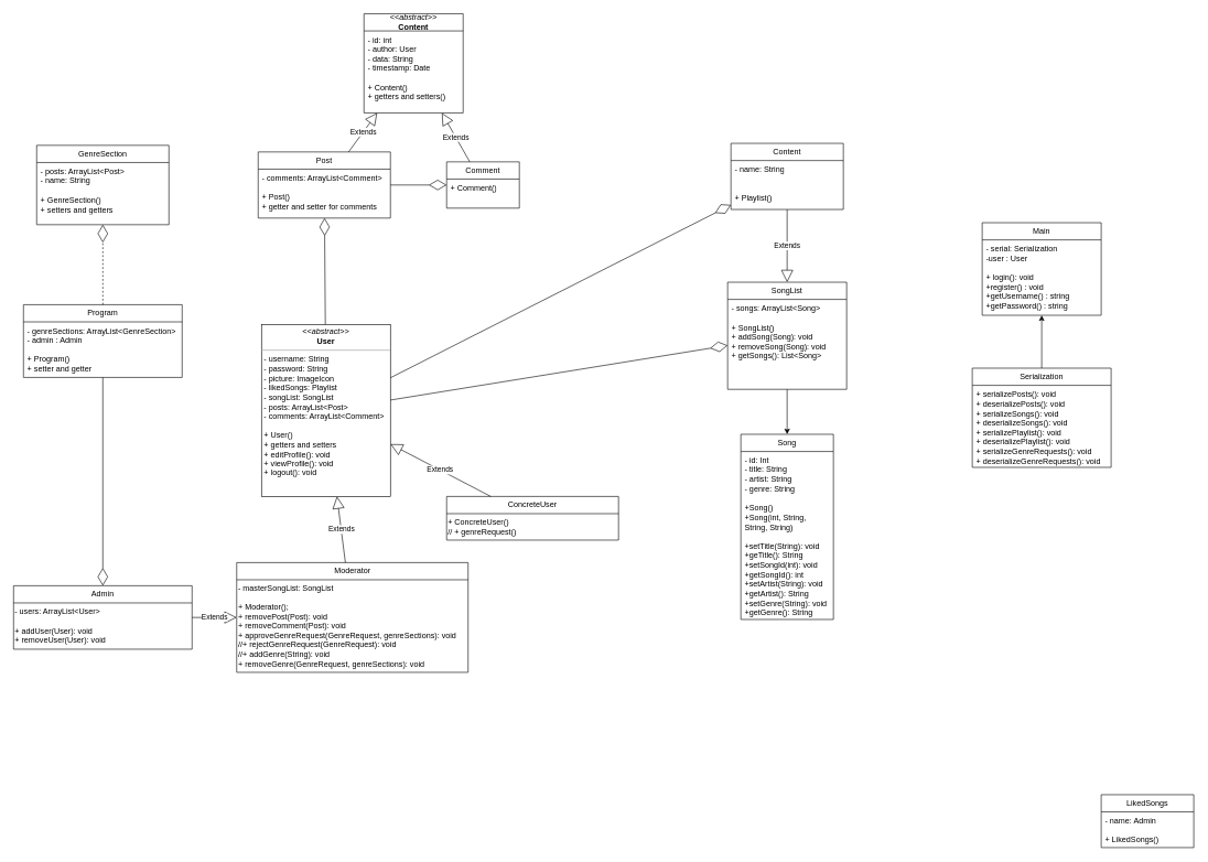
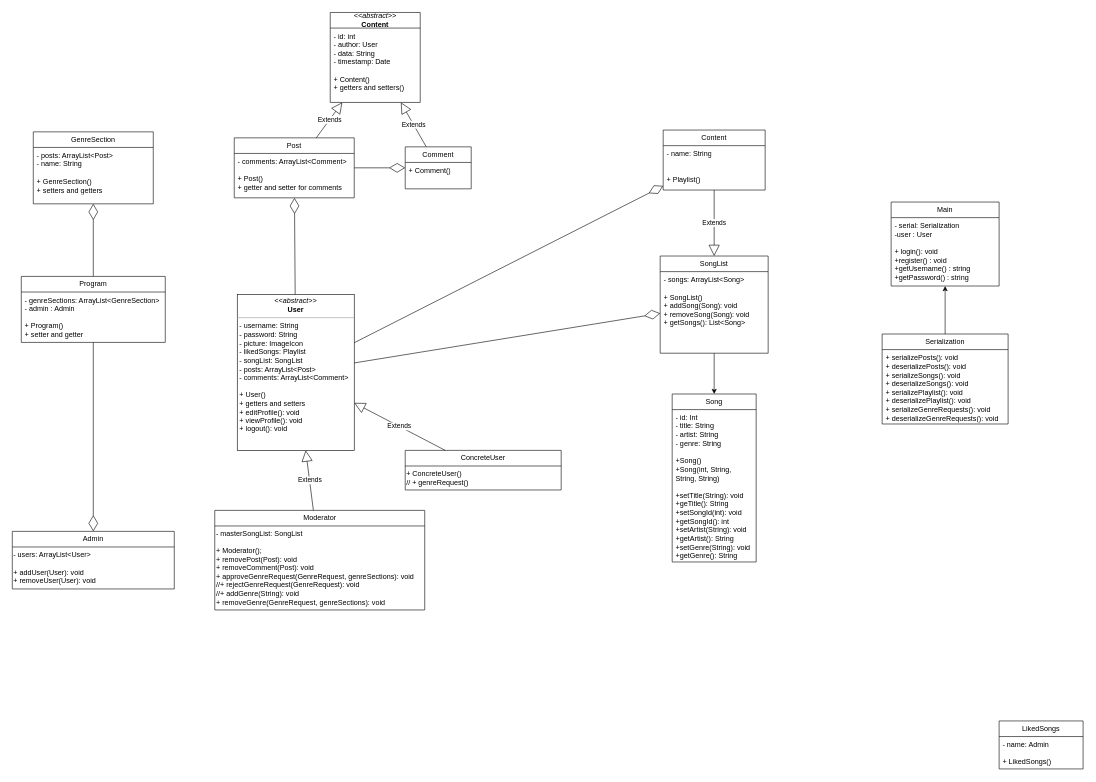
  <mxCell id="0" />
  <mxCell id="1" parent="0" />
  <mxCell id="2" value="&lt;p style=&quot;margin:0px;margin-top:4px;text-align:center;&quot;&gt;&lt;i&gt;&amp;lt;&amp;lt;abstract&amp;gt;&amp;gt;&lt;/i&gt;&lt;br&gt;&lt;b&gt;User&lt;/b&gt;&lt;/p&gt;&lt;hr size=&quot;1&quot;&gt;&lt;p style=&quot;margin:0px;margin-left:4px;&quot;&gt;&lt;span style=&quot;background-color: initial;&quot;&gt;- username: String&lt;/span&gt;&lt;/p&gt;&lt;p style=&quot;margin:0px;margin-left:4px;&quot;&gt;- password: String&lt;/p&gt;&lt;p style=&quot;margin:0px;margin-left:4px;&quot;&gt;- picture: ImageIcon&lt;/p&gt;&lt;p style=&quot;margin:0px;margin-left:4px;&quot;&gt;- likedSongs: Playlist&lt;/p&gt;&lt;p style=&quot;margin:0px;margin-left:4px;&quot;&gt;- songList: SongList&lt;/p&gt;&lt;p style=&quot;margin:0px;margin-left:4px;&quot;&gt;- posts: ArrayList&amp;lt;Post&amp;gt;&lt;/p&gt;&lt;p style=&quot;margin:0px;margin-left:4px;&quot;&gt;- comments: ArrayList&amp;lt;Comment&amp;gt;&lt;/p&gt;&lt;p style=&quot;margin:0px;margin-left:4px;&quot;&gt;&lt;br&gt;&lt;/p&gt;&lt;p style=&quot;margin:0px;margin-left:4px;&quot;&gt;+ User()&lt;/p&gt;&lt;p style=&quot;margin:0px;margin-left:4px;&quot;&gt;+ getters and setters&lt;/p&gt;&lt;p style=&quot;margin:0px;margin-left:4px;&quot;&gt;+ editProfile(): void&lt;br&gt;+ viewProfile(): void&lt;br&gt;&lt;/p&gt;&lt;p style=&quot;margin:0px;margin-left:4px;&quot;&gt;+ logout(): void&lt;/p&gt;&lt;p style=&quot;margin:0px;margin-left:4px;&quot;&gt;&lt;br&gt;&lt;/p&gt;" style="verticalAlign=top;align=left;overflow=fill;fontSize=12;fontFamily=Helvetica;html=1;whiteSpace=wrap;" parent="1" vertex="1"><mxGeometry x="395" y="490" width="195" height="260" as="geometry" /></mxCell>
  <mxCell id="3" value="Admin" style="swimlane;fontStyle=0;childLayout=stackLayout;horizontal=1;startSize=26;fillColor=none;horizontalStack=0;resizeParent=1;resizeParentMax=0;resizeLast=0;collapsible=1;marginBottom=0;whiteSpace=wrap;html=1;" parent="1" vertex="1"><mxGeometry x="20" y="885" width="270" height="96" as="geometry" /></mxCell>
  <mxCell id="4" value="- users: ArrayList&amp;lt;User&amp;gt;&lt;br&gt;&lt;br&gt;+ addUser(User): void&lt;br&gt;+ removeUser(User): void" style="text;html=1;align=left;verticalAlign=middle;resizable=0;points=[];autosize=1;strokeColor=none;fillColor=none;" parent="3" vertex="1"><mxGeometry y="26" width="270" height="70" as="geometry" /></mxCell>
  <mxCell id="5" value="Moderator" style="swimlane;fontStyle=0;childLayout=stackLayout;horizontal=1;startSize=26;fillColor=none;horizontalStack=0;resizeParent=1;resizeParentMax=0;resizeLast=0;collapsible=1;marginBottom=0;whiteSpace=wrap;html=1;" parent="1" vertex="1"><mxGeometry x="357.5" y="850" width="350" height="166" as="geometry" /></mxCell>
  <mxCell id="6" value="&lt;span style=&quot;background-color: initial;&quot;&gt;- masterSongList: SongList&lt;br&gt;&lt;br&gt;+ Moderator();&lt;br&gt;+ removePost(Post): void&lt;/span&gt;&lt;br&gt;&lt;div&gt;+ removeComment(Post): void&lt;/div&gt;&lt;div&gt;+ approveGenreRequest(GenreRequest, genreSections): void&lt;/div&gt;&lt;div&gt;//+ rejectGenreRequest(GenreRequest): void&lt;/div&gt;&lt;div&gt;//+ addGenre(String): void&lt;/div&gt;&lt;div&gt;+ removeGenre(GenreRequest, genreSections): void&lt;/div&gt;" style="text;html=1;align=left;verticalAlign=middle;resizable=0;points=[];autosize=1;strokeColor=none;fillColor=none;" parent="5" vertex="1"><mxGeometry y="26" width="350" height="140" as="geometry" /></mxCell>
  <mxCell id="7" style="edgeStyle=orthogonalEdgeStyle;rounded=0;orthogonalLoop=1;jettySize=auto;html=1;" parent="1" source="8" target="10" edge="1"><mxGeometry relative="1" as="geometry" /></mxCell>
  <mxCell id="8" value="Serialization" style="swimlane;fontStyle=0;childLayout=stackLayout;horizontal=1;startSize=26;fillColor=none;horizontalStack=0;resizeParent=1;resizeParentMax=0;resizeLast=0;collapsible=1;marginBottom=0;whiteSpace=wrap;html=1;" parent="1" vertex="1"><mxGeometry x="1470" y="556" width="210" height="150" as="geometry" /></mxCell>
  <mxCell id="9" value="&lt;div&gt;+ serializePosts(): void&lt;/div&gt;&lt;div&gt;+ deserializePosts(): void&lt;/div&gt;&lt;div&gt;+ serializeSongs(): void&lt;/div&gt;&lt;div&gt;+ deserializeSongs(): void&lt;/div&gt;&lt;div&gt;+ serializePlaylist(): void&lt;/div&gt;&lt;div&gt;+ deserializePlaylist(): void&lt;/div&gt;&lt;div&gt;+ serializeGenreRequests(): void&lt;/div&gt;&lt;div&gt;+ deserializeGenreRequests(): void&lt;/div&gt;" style="text;strokeColor=none;fillColor=none;align=left;verticalAlign=top;spacingLeft=4;spacingRight=4;overflow=hidden;rotatable=0;points=[[0,0.5],[1,0.5]];portConstraint=eastwest;whiteSpace=wrap;html=1;" parent="8" vertex="1"><mxGeometry y="26" width="210" height="124" as="geometry" /></mxCell>
  <mxCell id="10" value="Main" style="swimlane;fontStyle=0;childLayout=stackLayout;horizontal=1;startSize=26;fillColor=none;horizontalStack=0;resizeParent=1;resizeParentMax=0;resizeLast=0;collapsible=1;marginBottom=0;whiteSpace=wrap;html=1;" parent="1" vertex="1"><mxGeometry x="1485" y="336" width="180" height="140" as="geometry" /></mxCell>
  <mxCell id="11" value="- serial: Serialization&lt;br&gt;-user : User&lt;br&gt;&lt;br&gt;+ login(): void&lt;br&gt;+register() : void&lt;br&gt;+getUsername() : string&lt;br&gt;+getPassword() : string" style="text;strokeColor=none;fillColor=none;align=left;verticalAlign=top;spacingLeft=4;spacingRight=4;overflow=hidden;rotatable=0;points=[[0,0.5],[1,0.5]];portConstraint=eastwest;whiteSpace=wrap;html=1;" parent="10" vertex="1"><mxGeometry y="26" width="180" height="114" as="geometry" /></mxCell>
  <mxCell id="12" style="edgeStyle=orthogonalEdgeStyle;rounded=0;orthogonalLoop=1;jettySize=auto;html=1;" parent="1" source="26" target="13" edge="1"><mxGeometry relative="1" as="geometry"><mxPoint x="1400" y="487" as="sourcePoint" /><mxPoint x="2050" y="616" as="targetPoint" /></mxGeometry></mxCell>
  <mxCell id="13" value="Song" style="swimlane;fontStyle=0;childLayout=stackLayout;horizontal=1;startSize=26;fillColor=none;horizontalStack=0;resizeParent=1;resizeParentMax=0;resizeLast=0;collapsible=1;marginBottom=0;whiteSpace=wrap;html=1;" parent="1" vertex="1"><mxGeometry x="1120" y="656" width="140" height="280" as="geometry" /></mxCell>
  <mxCell id="14" value="- id: Int&lt;br&gt;- title: String&lt;br style=&quot;border-color: var(--border-color); text-align: center;&quot;&gt;- artist: String&lt;br style=&quot;border-color: var(--border-color); text-align: center;&quot;&gt;- genre: String&lt;br style=&quot;border-color: var(--border-color); text-align: center;&quot;&gt;&lt;br style=&quot;border-color: var(--border-color); text-align: center;&quot;&gt;&lt;span style=&quot;text-align: center;&quot;&gt;+Song()&lt;/span&gt;&lt;br style=&quot;border-color: var(--border-color); text-align: center;&quot;&gt;&lt;span style=&quot;text-align: center;&quot;&gt;+Song(int, String, String, String)&lt;/span&gt;&lt;br style=&quot;border-color: var(--border-color); text-align: center;&quot;&gt;&lt;br style=&quot;border-color: var(--border-color); text-align: center;&quot;&gt;&lt;span style=&quot;text-align: center;&quot;&gt;+setTitle(String): void&lt;/span&gt;&lt;br style=&quot;border-color: var(--border-color); text-align: center;&quot;&gt;&lt;span style=&quot;text-align: center;&quot;&gt;+geTitle(): String&lt;/span&gt;&lt;br style=&quot;border-color: var(--border-color); text-align: center;&quot;&gt;&lt;span style=&quot;text-align: center;&quot;&gt;+setSongId(int): void&lt;/span&gt;&lt;br style=&quot;border-color: var(--border-color); text-align: center;&quot;&gt;&lt;span style=&quot;text-align: center;&quot;&gt;+getSongId(): int&lt;/span&gt;&lt;br style=&quot;border-color: var(--border-color); text-align: center;&quot;&gt;&lt;span style=&quot;text-align: center;&quot;&gt;+setArtist(String): void&lt;/span&gt;&lt;br style=&quot;border-color: var(--border-color); text-align: center;&quot;&gt;+getArtist(): String&lt;br&gt;&lt;span style=&quot;border-color: var(--border-color); text-align: center;&quot;&gt;+setGenre(String): void&lt;/span&gt;&lt;br style=&quot;border-color: var(--border-color); text-align: center;&quot;&gt;&lt;span style=&quot;border-color: var(--border-color); text-align: center;&quot;&gt;+getGenre(): String&lt;/span&gt;&lt;span style=&quot;text-align: center;&quot;&gt;&lt;br&gt;&lt;/span&gt;" style="text;strokeColor=none;fillColor=none;align=left;verticalAlign=top;spacingLeft=4;spacingRight=4;overflow=hidden;rotatable=0;points=[[0,0.5],[1,0.5]];portConstraint=eastwest;whiteSpace=wrap;html=1;" parent="13" vertex="1"><mxGeometry y="26" width="140" height="254" as="geometry" /></mxCell>
  <mxCell id="15" value="Post" style="swimlane;fontStyle=0;childLayout=stackLayout;horizontal=1;startSize=26;fillColor=none;horizontalStack=0;resizeParent=1;resizeParentMax=0;resizeLast=0;collapsible=1;marginBottom=0;whiteSpace=wrap;html=1;" parent="1" vertex="1"><mxGeometry x="390" y="229" width="200" height="100" as="geometry" /></mxCell>
  <mxCell id="16" value="- comments: ArrayList&amp;lt;Comment&amp;gt;&lt;br style=&quot;border-color: var(--border-color); text-align: center;&quot;&gt;&lt;br&gt;+ Post()&lt;br&gt;&lt;span style=&quot;text-align: center;&quot;&gt;+ getter and setter for comments&lt;br&gt;&lt;/span&gt;" style="text;strokeColor=none;fillColor=none;align=left;verticalAlign=top;spacingLeft=4;spacingRight=4;overflow=hidden;rotatable=0;points=[[0,0.5],[1,0.5]];portConstraint=eastwest;whiteSpace=wrap;html=1;" parent="15" vertex="1"><mxGeometry y="26" width="200" height="74" as="geometry" /></mxCell>
  <mxCell id="17" value="Comment" style="swimlane;fontStyle=0;childLayout=stackLayout;horizontal=1;startSize=26;fillColor=none;horizontalStack=0;resizeParent=1;resizeParentMax=0;resizeLast=0;collapsible=1;marginBottom=0;whiteSpace=wrap;html=1;" parent="1" vertex="1"><mxGeometry x="675" y="244" width="110" height="70" as="geometry" /></mxCell>
  <mxCell id="18" value="&lt;div&gt;&lt;span style=&quot;background-color: initial;&quot;&gt;+ Comment()&lt;/span&gt;&lt;br&gt;&lt;/div&gt;&lt;div&gt;&lt;br&gt;&lt;/div&gt;" style="text;strokeColor=none;fillColor=none;align=left;verticalAlign=top;spacingLeft=4;spacingRight=4;overflow=hidden;rotatable=0;points=[[0,0.5],[1,0.5]];portConstraint=eastwest;whiteSpace=wrap;html=1;" parent="17" vertex="1"><mxGeometry y="26" width="110" height="44" as="geometry" /></mxCell>
  <mxCell id="19" value="Content" style="swimlane;fontStyle=0;childLayout=stackLayout;horizontal=1;startSize=26;fillColor=none;horizontalStack=0;resizeParent=1;resizeParentMax=0;resizeLast=0;collapsible=1;marginBottom=0;whiteSpace=wrap;html=1;" parent="1" vertex="1"><mxGeometry x="1105" y="216" width="170" height="100" as="geometry" /></mxCell>
  <mxCell id="20" value="&lt;div&gt;&lt;span style=&quot;background-color: initial;&quot;&gt;- name: String&lt;/span&gt;&lt;br&gt;&lt;/div&gt;&lt;div&gt;&lt;br&gt;&lt;/div&gt;&lt;div&gt;&lt;br&gt;&lt;/div&gt;&lt;div&gt;+ Playlist()&lt;/div&gt;&lt;div&gt;&lt;br&gt;&lt;/div&gt;" style="text;strokeColor=none;fillColor=none;align=left;verticalAlign=top;spacingLeft=4;spacingRight=4;overflow=hidden;rotatable=0;points=[[0,0.5],[1,0.5]];portConstraint=eastwest;whiteSpace=wrap;html=1;" parent="19" vertex="1"><mxGeometry y="26" width="170" height="74" as="geometry" /></mxCell>
  <mxCell id="21" value="Extends" style="endArrow=block;endSize=16;endFill=0;html=1;rounded=0;" parent="1" source="19" target="26" edge="1"><mxGeometry width="160" relative="1" as="geometry"><mxPoint x="1950" y="126" as="sourcePoint" /><mxPoint x="2110" y="126" as="targetPoint" /></mxGeometry></mxCell>
  <mxCell id="22" value="LikedSongs" style="swimlane;fontStyle=0;childLayout=stackLayout;horizontal=1;startSize=26;fillColor=none;horizontalStack=0;resizeParent=1;resizeParentMax=0;resizeLast=0;collapsible=1;marginBottom=0;whiteSpace=wrap;html=1;" parent="1" vertex="1"><mxGeometry x="1665" y="1201" width="140" height="80" as="geometry" /></mxCell>
  <mxCell id="23" value="&lt;div&gt;- name: Admin&lt;/div&gt;&lt;div&gt;&lt;br&gt;&lt;/div&gt;&lt;div&gt;+ LikedSongs()&lt;/div&gt;" style="text;strokeColor=none;fillColor=none;align=left;verticalAlign=top;spacingLeft=4;spacingRight=4;overflow=hidden;rotatable=0;points=[[0,0.5],[1,0.5]];portConstraint=eastwest;whiteSpace=wrap;html=1;" parent="22" vertex="1"><mxGeometry y="26" width="140" height="54" as="geometry" /></mxCell>
  <mxCell id="24" value="&lt;i&gt;&amp;lt;&amp;lt;abstract&amp;gt;&amp;gt;&lt;/i&gt;&lt;br&gt;&lt;b&gt;Content&lt;/b&gt;" style="swimlane;fontStyle=0;childLayout=stackLayout;horizontal=1;startSize=26;fillColor=none;horizontalStack=0;resizeParent=1;resizeParentMax=0;resizeLast=0;collapsible=1;marginBottom=0;whiteSpace=wrap;html=1;" parent="1" vertex="1"><mxGeometry x="550" y="20" width="150" height="150" as="geometry" /></mxCell>
  <mxCell id="25" value="&lt;div&gt;- id: int&lt;/div&gt;&lt;div&gt;- author: User&lt;/div&gt;&lt;div&gt;- data: String&lt;/div&gt;&lt;div&gt;- timestamp: Date&lt;/div&gt;&lt;div&gt;&lt;br&gt;&lt;/div&gt;&lt;div&gt;+ Content()&lt;/div&gt;&lt;div&gt;+ getters and setters()&lt;br&gt;&lt;/div&gt;" style="text;strokeColor=none;fillColor=none;align=left;verticalAlign=top;spacingLeft=4;spacingRight=4;overflow=hidden;rotatable=0;points=[[0,0.5],[1,0.5]];portConstraint=eastwest;whiteSpace=wrap;html=1;" parent="24" vertex="1"><mxGeometry y="26" width="150" height="124" as="geometry" /></mxCell>
  <mxCell id="26" value="SongList" style="swimlane;fontStyle=0;childLayout=stackLayout;horizontal=1;startSize=26;fillColor=none;horizontalStack=0;resizeParent=1;resizeParentMax=0;resizeLast=0;collapsible=1;marginBottom=0;whiteSpace=wrap;html=1;" parent="1" vertex="1"><mxGeometry x="1100" y="426" width="180" height="162" as="geometry" /></mxCell>
  <mxCell id="27" value="&lt;span style=&quot;text-align: center;&quot;&gt;- songs: ArrayList&amp;lt;Song&amp;gt;&lt;br&gt;&lt;br&gt;+ SongList()&lt;br&gt;+ addSong(Song): void&lt;br&gt;+ removeSong(Song): void&lt;br&gt;+ getSongs(): List&amp;lt;Song&amp;gt;&lt;br&gt;&lt;/span&gt;" style="text;strokeColor=none;fillColor=none;align=left;verticalAlign=top;spacingLeft=4;spacingRight=4;overflow=hidden;rotatable=0;points=[[0,0.5],[1,0.5]];portConstraint=eastwest;whiteSpace=wrap;html=1;" parent="26" vertex="1"><mxGeometry y="26" width="180" height="136" as="geometry" /></mxCell>
  <mxCell id="28" value="Extends" style="endArrow=block;endSize=16;endFill=0;html=1;rounded=0;" parent="1" source="17" target="24" edge="1"><mxGeometry width="160" relative="1" as="geometry"><mxPoint x="380.002" y="-60" as="sourcePoint" /><mxPoint x="421.081" y="50" as="targetPoint" /></mxGeometry></mxCell>
  <mxCell id="29" value="Extends" style="endArrow=block;endSize=16;endFill=0;html=1;rounded=0;" parent="1" source="15" target="24" edge="1"><mxGeometry width="160" relative="1" as="geometry"><mxPoint x="390.002" y="-50" as="sourcePoint" /><mxPoint x="431.081" y="60" as="targetPoint" /></mxGeometry></mxCell>
  <mxCell id="30" value="ConcreteUser" style="swimlane;fontStyle=0;childLayout=stackLayout;horizontal=1;startSize=26;fillColor=none;horizontalStack=0;resizeParent=1;resizeParentMax=0;resizeLast=0;collapsible=1;marginBottom=0;whiteSpace=wrap;html=1;" parent="1" vertex="1"><mxGeometry x="675" y="750" width="260" height="66" as="geometry" /></mxCell>
  <mxCell id="31" value="+ ConcreteUser()&lt;br&gt;// + genreRequest()" style="text;html=1;align=left;verticalAlign=middle;resizable=0;points=[];autosize=1;strokeColor=none;fillColor=none;" parent="30" vertex="1"><mxGeometry y="26" width="260" height="40" as="geometry" /></mxCell>
  <mxCell id="32" value="" style="endArrow=diamondThin;endFill=0;endSize=24;html=1;" parent="1" source="2" target="19" edge="1"><mxGeometry width="160" relative="1" as="geometry"><mxPoint x="460" y="590" as="sourcePoint" /><mxPoint x="1020" y="450" as="targetPoint" /></mxGeometry></mxCell>
  <mxCell id="33" value="" style="endArrow=diamondThin;endFill=0;endSize=24;html=1;" parent="1" source="2" target="26" edge="1"><mxGeometry width="160" relative="1" as="geometry"><mxPoint x="470" y="600" as="sourcePoint" /><mxPoint x="1050" y="507" as="targetPoint" /></mxGeometry></mxCell>
  <mxCell id="34" value="" style="endArrow=diamondThin;endFill=0;endSize=24;html=1;" parent="1" source="15" target="17" edge="1"><mxGeometry width="160" relative="1" as="geometry"><mxPoint x="460" y="190" as="sourcePoint" /><mxPoint x="620" y="190" as="targetPoint" /></mxGeometry></mxCell>
  <mxCell id="35" value="" style="endArrow=diamondThin;endFill=0;endSize=24;html=1;" parent="1" source="2" target="15" edge="1"><mxGeometry width="160" relative="1" as="geometry"><mxPoint x="740" y="410" as="sourcePoint" /><mxPoint x="765" y="289" as="targetPoint" /></mxGeometry></mxCell>
  <mxCell id="36" value="GenreSection" style="swimlane;fontStyle=0;childLayout=stackLayout;horizontal=1;startSize=26;fillColor=none;horizontalStack=0;resizeParent=1;resizeParentMax=0;resizeLast=0;collapsible=1;marginBottom=0;whiteSpace=wrap;html=1;" parent="1" vertex="1"><mxGeometry x="55" y="219" width="200" height="120" as="geometry" /></mxCell>
  <mxCell id="37" value="- posts: ArrayList&amp;lt;Post&amp;gt;&lt;br&gt;- name: String&lt;br&gt;&lt;br&gt;+ GenreSection()&lt;br&gt;+ setters and getters" style="text;strokeColor=none;fillColor=none;align=left;verticalAlign=top;spacingLeft=4;spacingRight=4;overflow=hidden;rotatable=0;points=[[0,0.5],[1,0.5]];portConstraint=eastwest;whiteSpace=wrap;html=1;" parent="36" vertex="1"><mxGeometry y="26" width="200" height="94" as="geometry" /></mxCell>
  <mxCell id="38" value="Program" style="swimlane;fontStyle=0;childLayout=stackLayout;horizontal=1;startSize=26;fillColor=none;horizontalStack=0;resizeParent=1;resizeParentMax=0;resizeLast=0;collapsible=1;marginBottom=0;whiteSpace=wrap;html=1;" parent="1" vertex="1"><mxGeometry x="35" y="460" width="240" height="110" as="geometry" /></mxCell>
  <mxCell id="39" value="- genreSections: ArrayList&amp;lt;GenreSection&amp;gt;&lt;br&gt;- admin : Admin&amp;nbsp;&lt;br&gt;&lt;br&gt;+ Program()&lt;br&gt;+ setter and getter" style="text;strokeColor=none;fillColor=none;align=left;verticalAlign=top;spacingLeft=4;spacingRight=4;overflow=hidden;rotatable=0;points=[[0,0.5],[1,0.5]];portConstraint=eastwest;whiteSpace=wrap;html=1;" parent="38" vertex="1"><mxGeometry y="26" width="240" height="84" as="geometry" /></mxCell>
- <mxCell id="40" value="" style="endArrow=diamondThin;endFill=0;endSize=24;html=1;dashed=1;" parent="1" source="38" target="36" edge="1"><mxGeometry width="160" relative="1" as="geometry"><mxPoint x="215.467" y="760" as="sourcePoint" /><mxPoint x="214.287" y="599" as="targetPoint" /></mxGeometry></mxCell>
+ <mxCell id="40" value="" style="endArrow=diamondThin;endFill=0;endSize=24;html=1;" parent="1" source="38" target="36" edge="1"><mxGeometry width="160" relative="1" as="geometry"><mxPoint x="215.467" y="760" as="sourcePoint" /><mxPoint x="214.287" y="599" as="targetPoint" /></mxGeometry></mxCell>
  <mxCell id="41" value="Extends" style="endArrow=block;endSize=16;endFill=0;html=1;rounded=0;" parent="1" source="5" target="2" edge="1"><mxGeometry width="160" relative="1" as="geometry"><mxPoint x="182.227" y="794" as="sourcePoint" /><mxPoint x="139.999" y="720" as="targetPoint" /></mxGeometry></mxCell>
  <mxCell id="42" value="Extends" style="endArrow=block;endSize=16;endFill=0;html=1;rounded=0;" parent="1" source="30" target="2" edge="1"><mxGeometry width="160" relative="1" as="geometry"><mxPoint x="940" y="858" as="sourcePoint" /><mxPoint x="789.999" y="734" as="targetPoint" /></mxGeometry></mxCell>
- <mxCell id="43" value="Extends" style="endArrow=block;endSize=16;endFill=0;html=1;rounded=0;" parent="1" source="3" target="5" edge="1"><mxGeometry width="160" relative="1" as="geometry"><mxPoint x="589.997" y="833" as="sourcePoint" /><mxPoint x="490" y="830" as="targetPoint" /></mxGeometry></mxCell>
  <mxCell id="44" value="" style="endArrow=diamondThin;endFill=0;endSize=24;html=1;" parent="1" source="38" target="3" edge="1"><mxGeometry width="160" relative="1" as="geometry"><mxPoint x="270" y="789" as="sourcePoint" /><mxPoint x="270" y="656" as="targetPoint" /></mxGeometry></mxCell>
